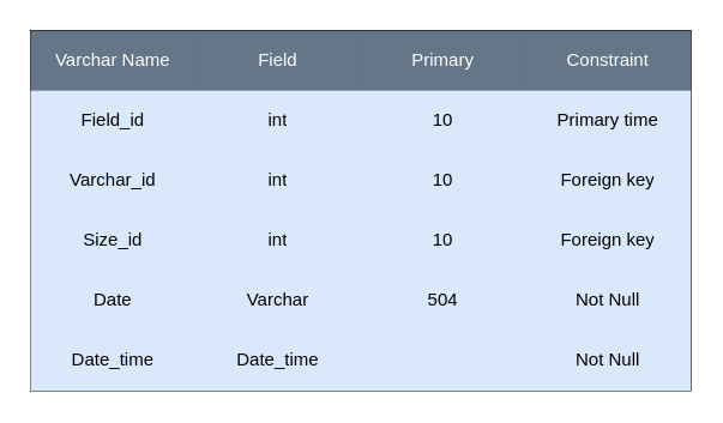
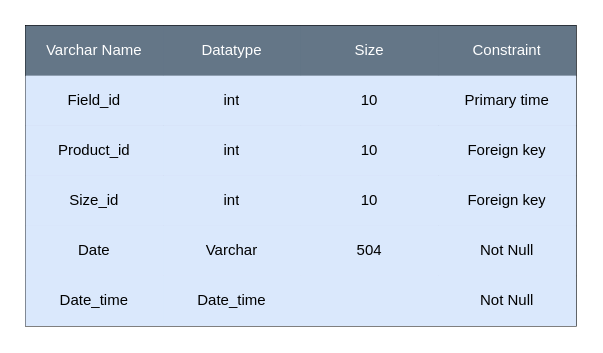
  <mxCell id="0" />
  <mxCell id="1" parent="0" />
  <mxCell id="2" value="" style="shape=table;startSize=0;container=1;collapsible=0;childLayout=tableLayout;" vertex="1" parent="1"><mxGeometry x="20" y="20" width="440" height="240" as="geometry" /></mxCell>
  <mxCell id="3" value="" style="shape=tableRow;horizontal=0;startSize=0;swimlaneHead=0;swimlaneBody=0;top=0;left=0;bottom=0;right=0;collapsible=0;dropTarget=0;fillColor=#647687;points=[[0,0.5],[1,0.5]];portConstraint=eastwest;fontColor=#ffffff;strokeColor=#314354;" vertex="1" parent="2"><mxGeometry width="440" height="40" as="geometry" /></mxCell>
  <mxCell id="4" value="Varchar Name" style="shape=partialRectangle;html=1;whiteSpace=wrap;connectable=0;overflow=hidden;fillColor=#647687;top=0;left=0;bottom=0;right=0;pointerEvents=1;fontColor=#ffffff;strokeColor=#314354;" vertex="1" parent="3"><mxGeometry width="110" height="40" as="geometry"><mxRectangle width="110" height="40" as="alternateBounds" /></mxGeometry></mxCell>
- <mxCell id="5" value="Field" style="shape=partialRectangle;html=1;whiteSpace=wrap;connectable=0;overflow=hidden;fillColor=#647687;top=0;left=0;bottom=0;right=0;pointerEvents=1;fontColor=#ffffff;strokeColor=#314354;" vertex="1" parent="3"><mxGeometry x="110" width="110" height="40" as="geometry"><mxRectangle width="110" height="40" as="alternateBounds" /></mxGeometry></mxCell>
- <mxCell id="6" value="Primary" style="shape=partialRectangle;html=1;whiteSpace=wrap;connectable=0;overflow=hidden;fillColor=#647687;top=0;left=0;bottom=0;right=0;pointerEvents=1;fontColor=#ffffff;strokeColor=#314354;" vertex="1" parent="3"><mxGeometry x="220" width="110" height="40" as="geometry"><mxRectangle width="110" height="40" as="alternateBounds" /></mxGeometry></mxCell>
+ <mxCell id="5" value="Datatype" style="shape=partialRectangle;html=1;whiteSpace=wrap;connectable=0;overflow=hidden;fillColor=#647687;top=0;left=0;bottom=0;right=0;pointerEvents=1;fontColor=#ffffff;strokeColor=#314354;" vertex="1" parent="3"><mxGeometry x="110" width="110" height="40" as="geometry"><mxRectangle width="110" height="40" as="alternateBounds" /></mxGeometry></mxCell>
+ <mxCell id="6" value="Size" style="shape=partialRectangle;html=1;whiteSpace=wrap;connectable=0;overflow=hidden;fillColor=#647687;top=0;left=0;bottom=0;right=0;pointerEvents=1;fontColor=#ffffff;strokeColor=#314354;" vertex="1" parent="3"><mxGeometry x="220" width="110" height="40" as="geometry"><mxRectangle width="110" height="40" as="alternateBounds" /></mxGeometry></mxCell>
  <mxCell id="7" value="Constraint" style="shape=partialRectangle;html=1;whiteSpace=wrap;connectable=0;overflow=hidden;fillColor=#647687;top=0;left=0;bottom=0;right=0;pointerEvents=1;fontColor=#ffffff;strokeColor=#314354;" vertex="1" parent="3"><mxGeometry x="330" width="110" height="40" as="geometry"><mxRectangle width="110" height="40" as="alternateBounds" /></mxGeometry></mxCell>
  <mxCell id="8" value="" style="shape=tableRow;horizontal=0;startSize=0;swimlaneHead=0;swimlaneBody=0;top=0;left=0;bottom=0;right=0;collapsible=0;dropTarget=0;fillColor=#dae8fc;points=[[0,0.5],[1,0.5]];portConstraint=eastwest;strokeColor=#6c8ebf;" vertex="1" parent="2"><mxGeometry y="40" width="440" height="40" as="geometry" /></mxCell>
  <mxCell id="9" value="Field_id" style="shape=partialRectangle;html=1;whiteSpace=wrap;connectable=0;overflow=hidden;fillColor=#dae8fc;top=0;left=0;bottom=0;right=0;pointerEvents=1;strokeColor=#6c8ebf;" vertex="1" parent="8"><mxGeometry width="110" height="40" as="geometry"><mxRectangle width="110" height="40" as="alternateBounds" /></mxGeometry></mxCell>
  <mxCell id="10" value="int" style="shape=partialRectangle;html=1;whiteSpace=wrap;connectable=0;overflow=hidden;fillColor=#dae8fc;top=0;left=0;bottom=0;right=0;pointerEvents=1;strokeColor=#6c8ebf;" vertex="1" parent="8"><mxGeometry x="110" width="110" height="40" as="geometry"><mxRectangle width="110" height="40" as="alternateBounds" /></mxGeometry></mxCell>
  <mxCell id="11" value="10" style="shape=partialRectangle;html=1;whiteSpace=wrap;connectable=0;overflow=hidden;fillColor=#dae8fc;top=0;left=0;bottom=0;right=0;pointerEvents=1;strokeColor=#6c8ebf;" vertex="1" parent="8"><mxGeometry x="220" width="110" height="40" as="geometry"><mxRectangle width="110" height="40" as="alternateBounds" /></mxGeometry></mxCell>
  <mxCell id="12" value="Primary time" style="shape=partialRectangle;html=1;whiteSpace=wrap;connectable=0;overflow=hidden;fillColor=#dae8fc;top=0;left=0;bottom=0;right=0;pointerEvents=1;strokeColor=#6c8ebf;" vertex="1" parent="8"><mxGeometry x="330" width="110" height="40" as="geometry"><mxRectangle width="110" height="40" as="alternateBounds" /></mxGeometry></mxCell>
  <mxCell id="13" value="" style="shape=tableRow;horizontal=0;startSize=0;swimlaneHead=0;swimlaneBody=0;top=0;left=0;bottom=0;right=0;collapsible=0;dropTarget=0;fillColor=#dae8fc;points=[[0,0.5],[1,0.5]];portConstraint=eastwest;strokeColor=#6c8ebf;" vertex="1" parent="2"><mxGeometry y="80" width="440" height="40" as="geometry" /></mxCell>
- <mxCell id="14" value="Varchar_id" style="shape=partialRectangle;html=1;whiteSpace=wrap;connectable=0;overflow=hidden;fillColor=#dae8fc;top=0;left=0;bottom=0;right=0;pointerEvents=1;strokeColor=#6c8ebf;" vertex="1" parent="13"><mxGeometry width="110" height="40" as="geometry"><mxRectangle width="110" height="40" as="alternateBounds" /></mxGeometry></mxCell>
+ <mxCell id="14" value="Product_id" style="shape=partialRectangle;html=1;whiteSpace=wrap;connectable=0;overflow=hidden;fillColor=#dae8fc;top=0;left=0;bottom=0;right=0;pointerEvents=1;strokeColor=#6c8ebf;" vertex="1" parent="13"><mxGeometry width="110" height="40" as="geometry"><mxRectangle width="110" height="40" as="alternateBounds" /></mxGeometry></mxCell>
  <mxCell id="15" value="int" style="shape=partialRectangle;html=1;whiteSpace=wrap;connectable=0;overflow=hidden;fillColor=#dae8fc;top=0;left=0;bottom=0;right=0;pointerEvents=1;strokeColor=#6c8ebf;" vertex="1" parent="13"><mxGeometry x="110" width="110" height="40" as="geometry"><mxRectangle width="110" height="40" as="alternateBounds" /></mxGeometry></mxCell>
  <mxCell id="16" value="10" style="shape=partialRectangle;html=1;whiteSpace=wrap;connectable=0;overflow=hidden;fillColor=#dae8fc;top=0;left=0;bottom=0;right=0;pointerEvents=1;strokeColor=#6c8ebf;" vertex="1" parent="13"><mxGeometry x="220" width="110" height="40" as="geometry"><mxRectangle width="110" height="40" as="alternateBounds" /></mxGeometry></mxCell>
  <mxCell id="17" value="Foreign key" style="shape=partialRectangle;html=1;whiteSpace=wrap;connectable=0;overflow=hidden;fillColor=#dae8fc;top=0;left=0;bottom=0;right=0;pointerEvents=1;strokeColor=#6c8ebf;" vertex="1" parent="13"><mxGeometry x="330" width="110" height="40" as="geometry"><mxRectangle width="110" height="40" as="alternateBounds" /></mxGeometry></mxCell>
  <mxCell id="18" value="" style="shape=tableRow;horizontal=0;startSize=0;swimlaneHead=0;swimlaneBody=0;top=0;left=0;bottom=0;right=0;collapsible=0;dropTarget=0;fillColor=#dae8fc;points=[[0,0.5],[1,0.5]];portConstraint=eastwest;strokeColor=#6c8ebf;" vertex="1" parent="2"><mxGeometry y="120" width="440" height="40" as="geometry" /></mxCell>
  <mxCell id="19" value="Size_id" style="shape=partialRectangle;html=1;whiteSpace=wrap;connectable=0;overflow=hidden;fillColor=#dae8fc;top=0;left=0;bottom=0;right=0;pointerEvents=1;strokeColor=#6c8ebf;" vertex="1" parent="18"><mxGeometry width="110" height="40" as="geometry"><mxRectangle width="110" height="40" as="alternateBounds" /></mxGeometry></mxCell>
  <mxCell id="20" value="int" style="shape=partialRectangle;html=1;whiteSpace=wrap;connectable=0;overflow=hidden;fillColor=#dae8fc;top=0;left=0;bottom=0;right=0;pointerEvents=1;strokeColor=#6c8ebf;" vertex="1" parent="18"><mxGeometry x="110" width="110" height="40" as="geometry"><mxRectangle width="110" height="40" as="alternateBounds" /></mxGeometry></mxCell>
  <mxCell id="21" value="10" style="shape=partialRectangle;html=1;whiteSpace=wrap;connectable=0;overflow=hidden;fillColor=#dae8fc;top=0;left=0;bottom=0;right=0;pointerEvents=1;strokeColor=#6c8ebf;" vertex="1" parent="18"><mxGeometry x="220" width="110" height="40" as="geometry"><mxRectangle width="110" height="40" as="alternateBounds" /></mxGeometry></mxCell>
  <mxCell id="22" value="Foreign key" style="shape=partialRectangle;html=1;whiteSpace=wrap;connectable=0;overflow=hidden;fillColor=#dae8fc;top=0;left=0;bottom=0;right=0;pointerEvents=1;strokeColor=#6c8ebf;" vertex="1" parent="18"><mxGeometry x="330" width="110" height="40" as="geometry"><mxRectangle width="110" height="40" as="alternateBounds" /></mxGeometry></mxCell>
  <mxCell id="23" value="" style="shape=tableRow;horizontal=0;startSize=0;swimlaneHead=0;swimlaneBody=0;top=0;left=0;bottom=0;right=0;collapsible=0;dropTarget=0;fillColor=#dae8fc;points=[[0,0.5],[1,0.5]];portConstraint=eastwest;strokeColor=#6c8ebf;" vertex="1" parent="2"><mxGeometry y="160" width="440" height="40" as="geometry" /></mxCell>
  <mxCell id="24" value="Date" style="shape=partialRectangle;html=1;whiteSpace=wrap;connectable=0;overflow=hidden;fillColor=#dae8fc;top=0;left=0;bottom=0;right=0;pointerEvents=1;strokeColor=#6c8ebf;" vertex="1" parent="23"><mxGeometry width="110" height="40" as="geometry"><mxRectangle width="110" height="40" as="alternateBounds" /></mxGeometry></mxCell>
  <mxCell id="25" value="Varchar" style="shape=partialRectangle;html=1;whiteSpace=wrap;connectable=0;overflow=hidden;fillColor=#dae8fc;top=0;left=0;bottom=0;right=0;pointerEvents=1;strokeColor=#6c8ebf;" vertex="1" parent="23"><mxGeometry x="110" width="110" height="40" as="geometry"><mxRectangle width="110" height="40" as="alternateBounds" /></mxGeometry></mxCell>
  <mxCell id="26" value="504" style="shape=partialRectangle;html=1;whiteSpace=wrap;connectable=0;overflow=hidden;fillColor=#dae8fc;top=0;left=0;bottom=0;right=0;pointerEvents=1;strokeColor=#6c8ebf;" vertex="1" parent="23"><mxGeometry x="220" width="110" height="40" as="geometry"><mxRectangle width="110" height="40" as="alternateBounds" /></mxGeometry></mxCell>
  <mxCell id="27" value="Not Null" style="shape=partialRectangle;html=1;whiteSpace=wrap;connectable=0;overflow=hidden;fillColor=#dae8fc;top=0;left=0;bottom=0;right=0;pointerEvents=1;strokeColor=#6c8ebf;" vertex="1" parent="23"><mxGeometry x="330" width="110" height="40" as="geometry"><mxRectangle width="110" height="40" as="alternateBounds" /></mxGeometry></mxCell>
  <mxCell id="28" value="" style="shape=tableRow;horizontal=0;startSize=0;swimlaneHead=0;swimlaneBody=0;top=0;left=0;bottom=0;right=0;collapsible=0;dropTarget=0;fillColor=#dae8fc;points=[[0,0.5],[1,0.5]];portConstraint=eastwest;strokeColor=#6c8ebf;" vertex="1" parent="2"><mxGeometry y="200" width="440" height="40" as="geometry" /></mxCell>
  <mxCell id="29" value="Date_time" style="shape=partialRectangle;html=1;whiteSpace=wrap;connectable=0;overflow=hidden;fillColor=#dae8fc;top=0;left=0;bottom=0;right=0;pointerEvents=1;strokeColor=#6c8ebf;" vertex="1" parent="28"><mxGeometry width="110" height="40" as="geometry"><mxRectangle width="110" height="40" as="alternateBounds" /></mxGeometry></mxCell>
  <mxCell id="30" value="Date_time" style="shape=partialRectangle;html=1;whiteSpace=wrap;connectable=0;overflow=hidden;fillColor=#dae8fc;top=0;left=0;bottom=0;right=0;pointerEvents=1;strokeColor=#6c8ebf;" vertex="1" parent="28"><mxGeometry x="110" width="110" height="40" as="geometry"><mxRectangle width="110" height="40" as="alternateBounds" /></mxGeometry></mxCell>
  <mxCell id="31" value="" style="shape=partialRectangle;html=1;whiteSpace=wrap;connectable=0;overflow=hidden;fillColor=#dae8fc;top=0;left=0;bottom=0;right=0;pointerEvents=1;strokeColor=#6c8ebf;" vertex="1" parent="28"><mxGeometry x="220" width="110" height="40" as="geometry"><mxRectangle width="110" height="40" as="alternateBounds" /></mxGeometry></mxCell>
  <mxCell id="32" value="Not Null" style="shape=partialRectangle;html=1;whiteSpace=wrap;connectable=0;overflow=hidden;fillColor=#dae8fc;top=0;left=0;bottom=0;right=0;pointerEvents=1;strokeColor=#6c8ebf;" vertex="1" parent="28"><mxGeometry x="330" width="110" height="40" as="geometry"><mxRectangle width="110" height="40" as="alternateBounds" /></mxGeometry></mxCell>
